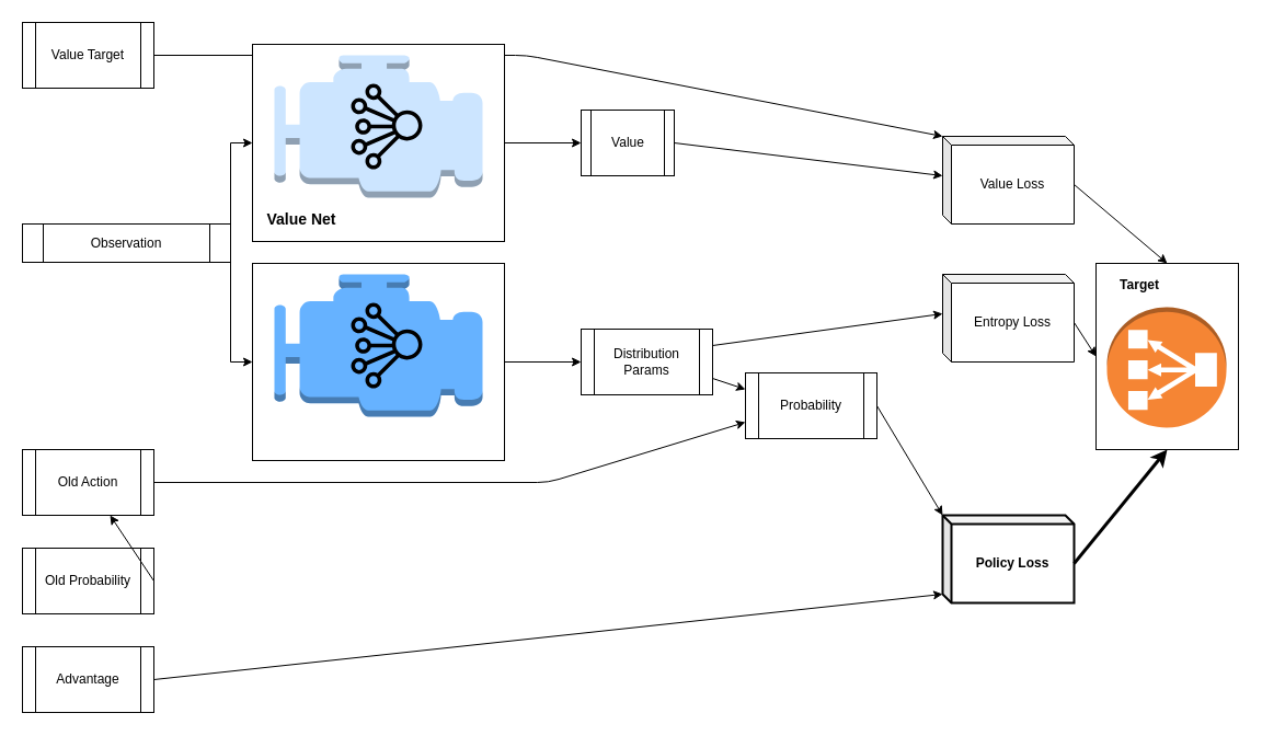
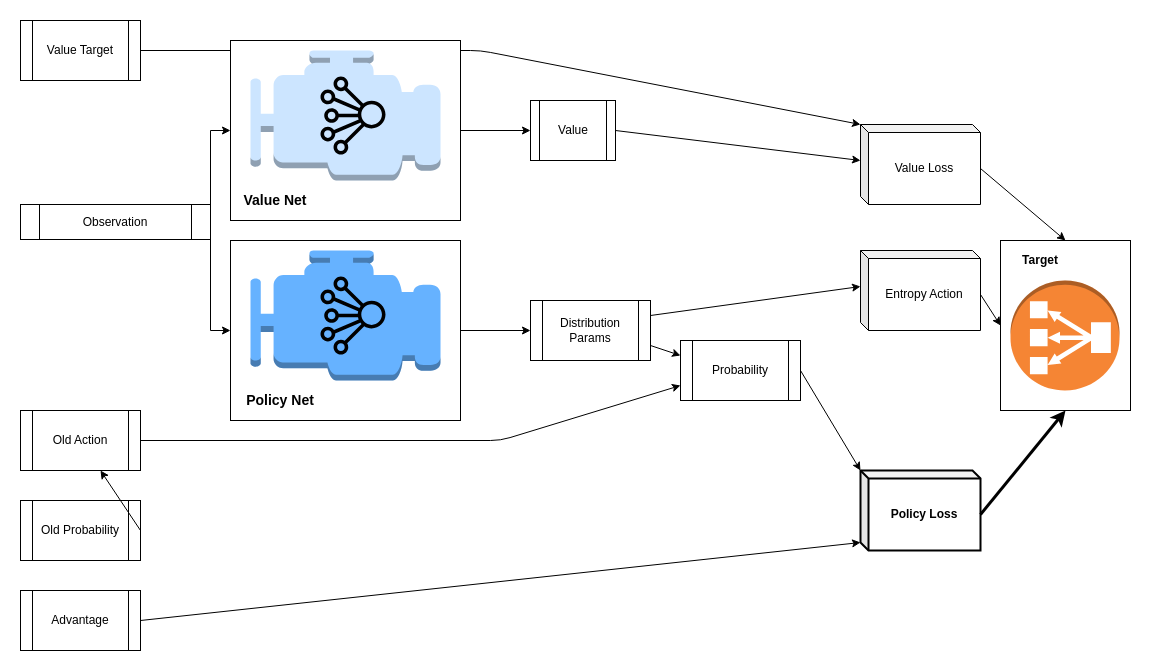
  <mxCell id="0" />
  <mxCell id="1" parent="0" />
  <mxCell id="2" value="" style="endArrow=classic;html=1;strokeWidth=1;entryX=0;entryY=0;entryDx=0;entryDy=0;entryPerimeter=0;exitX=1;exitY=0.5;exitDx=0;exitDy=0;" parent="1" source="20" target="24" edge="1"><mxGeometry width="50" height="50" relative="1" as="geometry"><mxPoint x="20" y="720" as="sourcePoint" /><mxPoint x="70" y="670" as="targetPoint" /><Array as="points"><mxPoint x="480" y="50" /></Array></mxGeometry></mxCell>
  <mxCell id="3" value="" style="rounded=0;whiteSpace=wrap;html=1;strokeWidth=1;fillColor=#ffffff;gradientColor=none;" parent="1" vertex="1"><mxGeometry x="1000" y="240" width="130" height="170" as="geometry" /></mxCell>
  <mxCell id="4" style="edgeStyle=orthogonalEdgeStyle;rounded=0;orthogonalLoop=1;jettySize=auto;html=1;exitX=1;exitY=0.5;exitDx=0;exitDy=0;strokeWidth=1;" parent="1" source="5" target="14" edge="1"><mxGeometry relative="1" as="geometry" /></mxCell>
  <mxCell id="5" value="" style="rounded=0;whiteSpace=wrap;html=1;fillColor=#ffffff;gradientColor=none;" parent="1" vertex="1"><mxGeometry x="230" y="40" width="230" height="180" as="geometry" /></mxCell>
  <mxCell id="6" value="" style="rounded=0;whiteSpace=wrap;html=1;fillColor=#ffffff;gradientColor=none;" parent="1" vertex="1"><mxGeometry x="230" y="240" width="230" height="180" as="geometry" /></mxCell>
  <mxCell id="7" style="edgeStyle=orthogonalEdgeStyle;rounded=0;orthogonalLoop=1;jettySize=auto;html=1;exitX=1;exitY=1;exitDx=0;exitDy=0;entryX=0;entryY=0.5;entryDx=0;entryDy=0;strokeWidth=1;" parent="1" source="9" target="6" edge="1"><mxGeometry relative="1" as="geometry" /></mxCell>
  <mxCell id="8" style="edgeStyle=orthogonalEdgeStyle;rounded=0;orthogonalLoop=1;jettySize=auto;html=1;exitX=1;exitY=0;exitDx=0;exitDy=0;strokeWidth=1;" parent="1" source="9" target="5" edge="1"><mxGeometry relative="1" as="geometry" /></mxCell>
  <mxCell id="9" value="&lt;div&gt;Observation&lt;/div&gt;" style="shape=process;whiteSpace=wrap;html=1;backgroundOutline=1;" parent="1" vertex="1"><mxGeometry x="20" y="204" width="190" height="35" as="geometry" /></mxCell>
  <mxCell id="10" value="" style="outlineConnect=0;dashed=0;verticalLabelPosition=bottom;verticalAlign=top;align=center;html=1;shape=mxgraph.aws3.emr_engine;fillColor=#CCE5FF;strokeColor=#b85450;" parent="1" vertex="1"><mxGeometry x="250" y="50" width="190" height="130" as="geometry" /></mxCell>
  <mxCell id="11" value="Distribution&lt;br&gt;Params" style="shape=process;whiteSpace=wrap;html=1;backgroundOutline=1;" parent="1" vertex="1"><mxGeometry x="530" y="300" width="120" height="60" as="geometry" /></mxCell>
  <mxCell id="12" value="Old Action" style="shape=process;whiteSpace=wrap;html=1;backgroundOutline=1;" parent="1" vertex="1"><mxGeometry x="20" y="410" width="120" height="60" as="geometry" /></mxCell>
  <mxCell id="13" value="" style="outlineConnect=0;fontColor=#232F3E;gradientColor=none;fillColor=#000000;strokeColor=none;dashed=0;verticalLabelPosition=bottom;verticalAlign=top;align=center;html=1;fontSize=12;fontStyle=0;aspect=fixed;pointerEvents=1;shape=mxgraph.aws4.iot_analytics_channel;" parent="1" vertex="1"><mxGeometry x="320" y="76" width="65" height="78" as="geometry" /></mxCell>
  <mxCell id="14" value="Value" style="shape=process;whiteSpace=wrap;html=1;backgroundOutline=1;" parent="1" vertex="1"><mxGeometry x="530" y="100" width="85" height="60" as="geometry" /></mxCell>
  <mxCell id="15" value="Old Probability" style="shape=process;whiteSpace=wrap;html=1;backgroundOutline=1;" parent="1" vertex="1"><mxGeometry x="20" y="500" width="120" height="60" as="geometry" /></mxCell>
  <mxCell id="16" value="&lt;b&gt;&lt;font style=&quot;font-size: 14px&quot;&gt;Value Net&lt;/font&gt;&lt;/b&gt;" style="text;html=1;strokeColor=none;fillColor=none;align=center;verticalAlign=middle;whiteSpace=wrap;rounded=0;" parent="1" vertex="1"><mxGeometry x="240" y="190" width="70" height="20" as="geometry" /></mxCell>
  <mxCell id="17" value="" style="outlineConnect=0;dashed=0;verticalLabelPosition=bottom;verticalAlign=top;align=center;html=1;shape=mxgraph.aws3.emr_engine;fillColor=#66B2FF;strokeColor=#b85450;" parent="1" vertex="1"><mxGeometry x="250" y="250" width="190" height="130" as="geometry" /></mxCell>
  <mxCell id="18" value="" style="outlineConnect=0;fontColor=#232F3E;gradientColor=none;fillColor=#000000;strokeColor=none;dashed=0;verticalLabelPosition=bottom;verticalAlign=top;align=center;html=1;fontSize=12;fontStyle=0;aspect=fixed;pointerEvents=1;shape=mxgraph.aws4.iot_analytics_channel;" parent="1" vertex="1"><mxGeometry x="320" y="276" width="65" height="78" as="geometry" /></mxCell>
+ <mxCell id="19" value="&lt;b&gt;&lt;font style=&quot;font-size: 14px&quot;&gt;Policy Net&lt;/font&gt;&lt;/b&gt;" style="text;html=1;strokeColor=none;fillColor=none;align=center;verticalAlign=middle;whiteSpace=wrap;rounded=0;" parent="1" vertex="1"><mxGeometry x="240" y="390" width="80" height="20" as="geometry" /></mxCell>
  <mxCell id="20" value="Value Target" style="shape=process;whiteSpace=wrap;html=1;backgroundOutline=1;fillColor=none;gradientColor=none;" parent="1" vertex="1"><mxGeometry x="20" y="20" width="120" height="60" as="geometry" /></mxCell>
  <mxCell id="21" value="Advantage" style="shape=process;whiteSpace=wrap;html=1;backgroundOutline=1;fillColor=none;gradientColor=none;" parent="1" vertex="1"><mxGeometry x="20" y="590" width="120" height="60" as="geometry" /></mxCell>
  <mxCell id="22" value="Probability" style="shape=process;whiteSpace=wrap;html=1;backgroundOutline=1;fillColor=#ffffff;gradientColor=none;" parent="1" vertex="1"><mxGeometry x="680" y="340" width="120" height="60" as="geometry" /></mxCell>
  <mxCell id="23" value="&lt;b&gt;Policy Loss&lt;/b&gt;" style="shape=cube;whiteSpace=wrap;html=1;boundedLbl=1;backgroundOutline=1;darkOpacity=0.05;darkOpacity2=0.1;fillColor=#ffffff;gradientColor=none;size=8;strokeWidth=2;" parent="1" vertex="1"><mxGeometry x="860" y="470" width="120" height="80" as="geometry" /></mxCell>
  <mxCell id="24" value="Value Loss" style="shape=cube;whiteSpace=wrap;html=1;boundedLbl=1;backgroundOutline=1;darkOpacity=0.05;darkOpacity2=0.1;fillColor=#ffffff;gradientColor=none;size=8;" parent="1" vertex="1"><mxGeometry x="860" y="124" width="120" height="80" as="geometry" /></mxCell>
- <mxCell id="25" value="Entropy Loss" style="shape=cube;whiteSpace=wrap;html=1;boundedLbl=1;backgroundOutline=1;darkOpacity=0.05;darkOpacity2=0.1;fillColor=#ffffff;gradientColor=none;size=8;" parent="1" vertex="1"><mxGeometry x="860" y="250" width="120" height="80" as="geometry" /></mxCell>
+ <mxCell id="25" value="Entropy Action" style="shape=cube;whiteSpace=wrap;html=1;boundedLbl=1;backgroundOutline=1;darkOpacity=0.05;darkOpacity2=0.1;fillColor=#ffffff;gradientColor=none;size=8;" parent="1" vertex="1"><mxGeometry x="860" y="250" width="120" height="80" as="geometry" /></mxCell>
  <mxCell id="26" value="" style="outlineConnect=0;dashed=0;verticalLabelPosition=bottom;verticalAlign=top;align=center;html=1;shape=mxgraph.aws3.classic_load_balancer;fillColor=#F58534;gradientColor=none;strokeWidth=2;rotation=-180;" parent="1" vertex="1"><mxGeometry x="1010" y="280" width="109" height="110" as="geometry" /></mxCell>
  <mxCell id="27" value="&lt;b&gt;Target&lt;/b&gt;" style="text;html=1;strokeColor=none;fillColor=none;align=center;verticalAlign=middle;whiteSpace=wrap;rounded=0;" parent="1" vertex="1"><mxGeometry x="1020" y="250" width="40" height="20" as="geometry" /></mxCell>
  <mxCell id="28" value="" style="endArrow=classic;html=1;strokeWidth=3;entryX=0.5;entryY=1;entryDx=0;entryDy=0;exitX=0;exitY=0;exitDx=120;exitDy=44;exitPerimeter=0;" parent="1" source="23" target="3" edge="1"><mxGeometry width="50" height="50" relative="1" as="geometry"><mxPoint x="20" y="720" as="sourcePoint" /><mxPoint x="70" y="670" as="targetPoint" /></mxGeometry></mxCell>
  <mxCell id="29" value="" style="endArrow=classic;html=1;strokeWidth=1;exitX=0;exitY=0;exitDx=120;exitDy=44;exitPerimeter=0;entryX=0.5;entryY=0;entryDx=0;entryDy=0;" parent="1" source="24" target="3" edge="1"><mxGeometry width="50" height="50" relative="1" as="geometry"><mxPoint x="20" y="720" as="sourcePoint" /><mxPoint x="1070" y="230" as="targetPoint" /></mxGeometry></mxCell>
  <mxCell id="30" value="" style="endArrow=classic;html=1;strokeWidth=1;entryX=0;entryY=0.5;entryDx=0;entryDy=0;exitX=0;exitY=0;exitDx=120;exitDy=44;exitPerimeter=0;" parent="1" source="25" target="3" edge="1"><mxGeometry width="50" height="50" relative="1" as="geometry"><mxPoint x="20" y="720" as="sourcePoint" /><mxPoint x="70" y="670" as="targetPoint" /></mxGeometry></mxCell>
  <mxCell id="31" value="" style="endArrow=classic;html=1;strokeWidth=1;entryX=0;entryY=0;entryDx=0;entryDy=72;entryPerimeter=0;exitX=1;exitY=0.5;exitDx=0;exitDy=0;" parent="1" source="21" target="23" edge="1"><mxGeometry width="50" height="50" relative="1" as="geometry"><mxPoint x="20" y="720" as="sourcePoint" /><mxPoint x="70" y="670" as="targetPoint" /></mxGeometry></mxCell>
  <mxCell id="32" value="" style="endArrow=classic;html=1;strokeWidth=1;exitX=1;exitY=0.5;exitDx=0;exitDy=0;" parent="1" source="15" target="12" edge="1"><mxGeometry width="50" height="50" relative="1" as="geometry"><mxPoint x="150" y="630" as="sourcePoint" /><mxPoint x="870" y="552" as="targetPoint" /></mxGeometry></mxCell>
  <mxCell id="33" value="" style="endArrow=classic;html=1;strokeWidth=1;entryX=0;entryY=0.75;entryDx=0;entryDy=0;exitX=1;exitY=0.5;exitDx=0;exitDy=0;" parent="1" source="12" target="22" edge="1"><mxGeometry width="50" height="50" relative="1" as="geometry"><mxPoint x="150" y="540" as="sourcePoint" /><mxPoint x="870" y="516" as="targetPoint" /><Array as="points"><mxPoint x="500" y="440" /></Array></mxGeometry></mxCell>
  <mxCell id="34" value="" style="endArrow=classic;html=1;strokeWidth=1;entryX=0;entryY=0.5;entryDx=0;entryDy=0;exitX=1;exitY=0.5;exitDx=0;exitDy=0;" parent="1" source="6" target="11" edge="1"><mxGeometry width="50" height="50" relative="1" as="geometry"><mxPoint x="20" y="720" as="sourcePoint" /><mxPoint x="70" y="670" as="targetPoint" /></mxGeometry></mxCell>
  <mxCell id="35" value="" style="endArrow=classic;html=1;strokeWidth=1;entryX=0;entryY=0.25;entryDx=0;entryDy=0;exitX=1;exitY=0.75;exitDx=0;exitDy=0;" parent="1" source="11" target="22" edge="1"><mxGeometry width="50" height="50" relative="1" as="geometry"><mxPoint x="20" y="720" as="sourcePoint" /><mxPoint x="70" y="670" as="targetPoint" /></mxGeometry></mxCell>
  <mxCell id="36" value="" style="endArrow=classic;html=1;strokeWidth=1;entryX=0;entryY=0;entryDx=0;entryDy=36;entryPerimeter=0;exitX=1;exitY=0.5;exitDx=0;exitDy=0;" parent="1" source="14" target="24" edge="1"><mxGeometry width="50" height="50" relative="1" as="geometry"><mxPoint x="20" y="720" as="sourcePoint" /><mxPoint x="70" y="670" as="targetPoint" /></mxGeometry></mxCell>
  <mxCell id="37" value="" style="endArrow=classic;html=1;strokeWidth=1;entryX=0;entryY=0;entryDx=0;entryDy=0;entryPerimeter=0;exitX=1;exitY=0.5;exitDx=0;exitDy=0;" parent="1" source="22" target="23" edge="1"><mxGeometry width="50" height="50" relative="1" as="geometry"><mxPoint x="20" y="720" as="sourcePoint" /><mxPoint x="70" y="670" as="targetPoint" /></mxGeometry></mxCell>
  <mxCell id="38" value="" style="endArrow=classic;html=1;entryX=0;entryY=0;entryDx=0;entryDy=36;entryPerimeter=0;exitX=1;exitY=0.25;exitDx=0;exitDy=0;" edge="1" parent="1" source="11" target="25"><mxGeometry width="50" height="50" relative="1" as="geometry"><mxPoint x="20" y="720" as="sourcePoint" /><mxPoint x="70" y="670" as="targetPoint" /></mxGeometry></mxCell>
